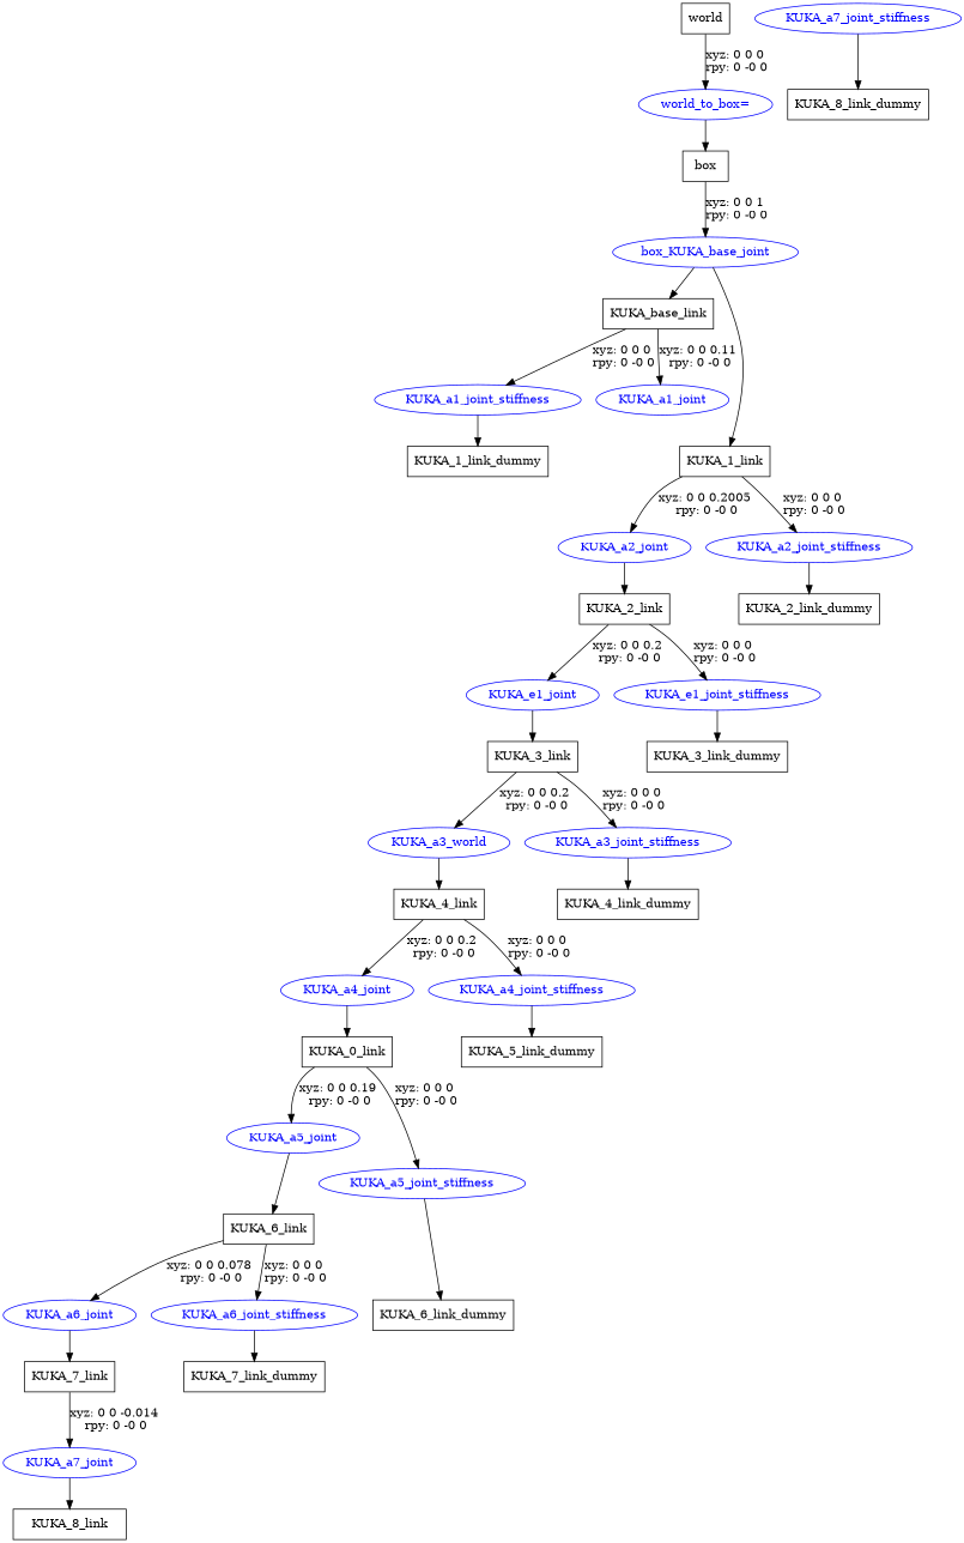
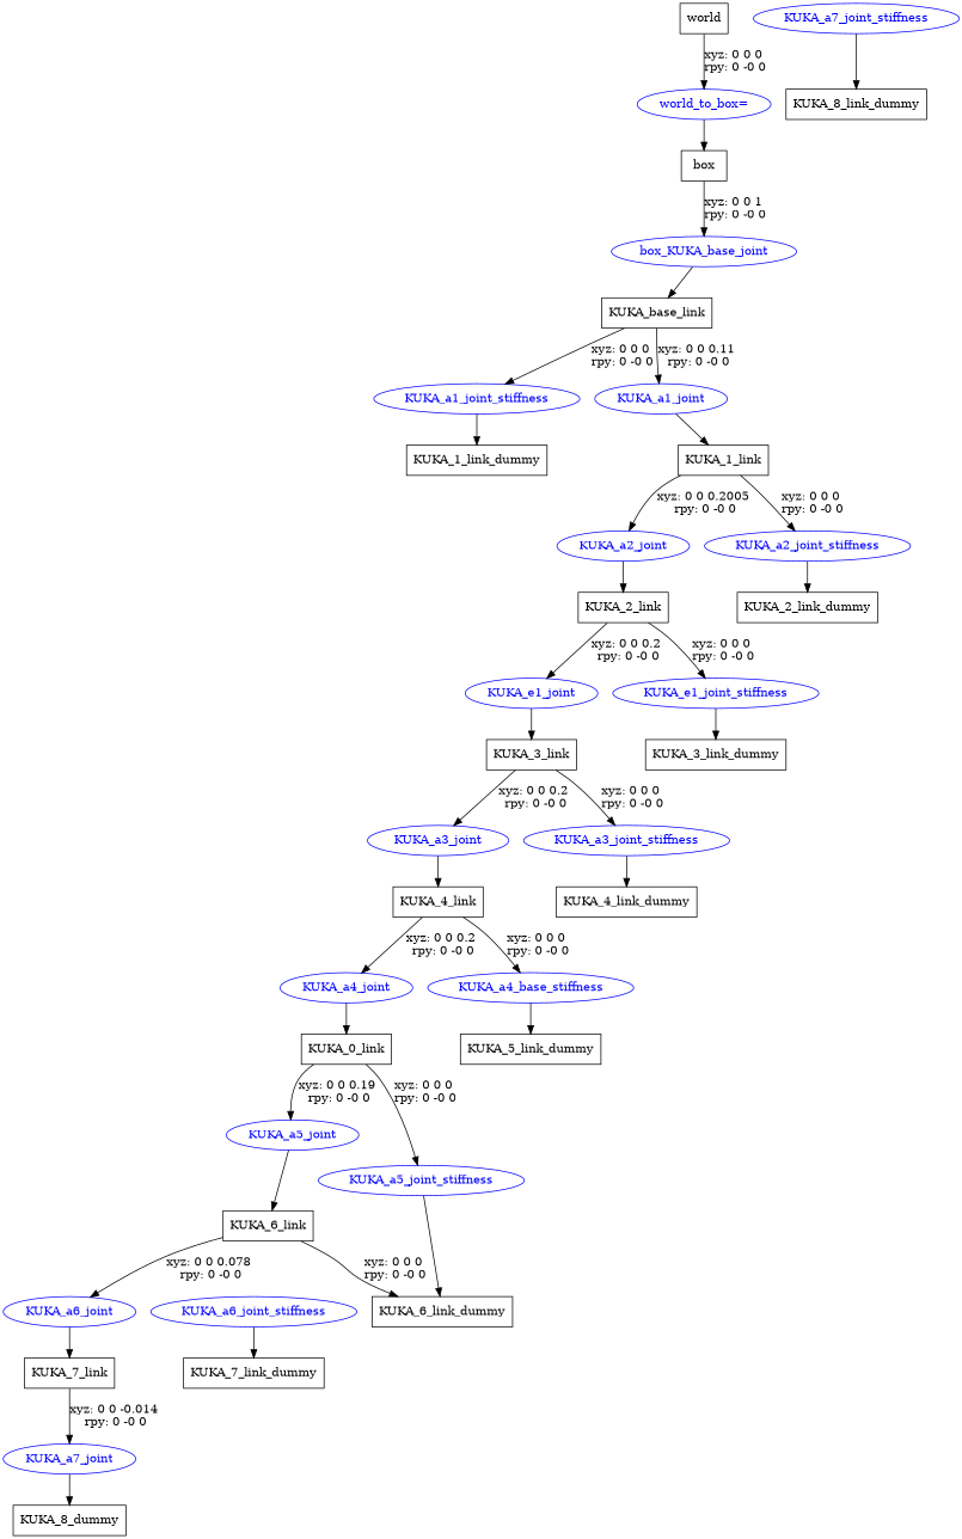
  digraph {
    node [shape=box]
    n1 [label=world]
    "world_to_box=" [color=blue fontcolor=blue shape=ellipse]
    n3 [label=box]
    box_KUKA_base_joint [color=blue fontcolor=blue shape=ellipse]
    n5 [label=KUKA_base_link]
    KUKA_a1_joint [color=blue fontcolor=blue shape=ellipse]
    KUKA_a1_joint_stiffness [color=blue fontcolor=blue shape=ellipse]
    n8 [label=KUKA_1_link]
    n9 [label=KUKA_1_link_dummy]
    KUKA_a2_joint [color=blue fontcolor=blue shape=ellipse]
    KUKA_a2_joint_stiffness [color=blue fontcolor=blue shape=ellipse]
    n12 [label=KUKA_2_link]
    n13 [label=KUKA_2_link_dummy]
    KUKA_e1_joint [color=blue fontcolor=blue shape=ellipse]
    KUKA_e1_joint_stiffness [color=blue fontcolor=blue shape=ellipse]
    n16 [label=KUKA_3_link]
    n17 [label=KUKA_3_link_dummy]
-   KUKA_a3_joint [color=blue fontcolor=blue shape=ellipse label=KUKA_a3_world]
+   KUKA_a3_joint [color=blue fontcolor=blue shape=ellipse]
    KUKA_a3_joint_stiffness [color=blue fontcolor=blue shape=ellipse]
    n20 [label=KUKA_4_link]
    n21 [label=KUKA_4_link_dummy]
    KUKA_a4_joint [color=blue fontcolor=blue shape=ellipse]
-   KUKA_a4_joint_stiffness [color=blue fontcolor=blue shape=ellipse]
+   KUKA_a4_joint_stiffness [color=blue fontcolor=blue shape=ellipse label=KUKA_a4_base_stiffness]
    n24 [label=KUKA_0_link]
    n25 [label=KUKA_5_link_dummy]
    KUKA_a5_joint [color=blue fontcolor=blue shape=ellipse]
    KUKA_a5_joint_stiffness [color=blue fontcolor=blue shape=ellipse]
    n28 [label=KUKA_6_link]
    n29 [label=KUKA_6_link_dummy]
    KUKA_a6_joint [color=blue fontcolor=blue shape=ellipse]
    KUKA_a6_joint_stiffness [color=blue fontcolor=blue shape=ellipse]
    n32 [label=KUKA_7_link]
    n33 [label=KUKA_7_link_dummy]
    KUKA_a7_joint [color=blue fontcolor=blue shape=ellipse]
-   n35 [label=KUKA_8_link]
+   n35 [label=KUKA_8_dummy]
    KUKA_a7_joint_stiffness [color=blue fontcolor=blue shape=ellipse]
    n37 [label=KUKA_8_link_dummy]
    n1 -> "world_to_box=" [label="xyz: 0 0 0 \nrpy: 0 -0 0"]
    "world_to_box=" -> n3
    n3 -> box_KUKA_base_joint [label="xyz: 0 0 1 \nrpy: 0 -0 0"]
    box_KUKA_base_joint -> n5
    n5 -> KUKA_a1_joint [label="xyz: 0 0 0.11 \nrpy: 0 -0 0"]
    n5 -> KUKA_a1_joint_stiffness [label="xyz: 0 0 0 \nrpy: 0 -0 0"]
-   box_KUKA_base_joint -> n8
+   KUKA_a1_joint -> n8
    KUKA_a1_joint_stiffness -> n9
    n8 -> KUKA_a2_joint [label="xyz: 0 0 0.2005 \nrpy: 0 -0 0"]
    n8 -> KUKA_a2_joint_stiffness [label="xyz: 0 0 0 \nrpy: 0 -0 0"]
    KUKA_a2_joint -> n12
    KUKA_a2_joint_stiffness -> n13
    n12 -> KUKA_e1_joint [label="xyz: 0 0 0.2 \nrpy: 0 -0 0"]
    n12 -> KUKA_e1_joint_stiffness [label="xyz: 0 0 0 \nrpy: 0 -0 0"]
    KUKA_e1_joint -> n16
    KUKA_e1_joint_stiffness -> n17
    n16 -> KUKA_a3_joint [label="xyz: 0 0 0.2 \nrpy: 0 -0 0"]
    n16 -> KUKA_a3_joint_stiffness [label="xyz: 0 0 0 \nrpy: 0 -0 0"]
    KUKA_a3_joint -> n20
    KUKA_a3_joint_stiffness -> n21
    n20 -> KUKA_a4_joint [label="xyz: 0 0 0.2 \nrpy: 0 -0 0"]
    n20 -> KUKA_a4_joint_stiffness [label="xyz: 0 0 0 \nrpy: 0 -0 0"]
    KUKA_a4_joint -> n24
    KUKA_a4_joint_stiffness -> n25
    n24 -> KUKA_a5_joint [label="xyz: 0 0 0.19 \nrpy: 0 -0 0"]
    n24 -> KUKA_a5_joint_stiffness [label="xyz: 0 0 0 \nrpy: 0 -0 0"]
    KUKA_a5_joint -> n28
    KUKA_a5_joint_stiffness -> n29
    n28 -> KUKA_a6_joint [label="xyz: 0 0 0.078 \nrpy: 0 -0 0"]
-   n28 -> KUKA_a6_joint_stiffness [label="xyz: 0 0 0 \nrpy: 0 -0 0"]
+   n28 -> n29 [label="xyz: 0 0 0 \nrpy: 0 -0 0"]
    KUKA_a6_joint -> n32
    KUKA_a6_joint_stiffness -> n33
    n32 -> KUKA_a7_joint [label="xyz: 0 0 -0.014 \nrpy: 0 -0 0"]
    KUKA_a7_joint -> n35
    KUKA_a7_joint_stiffness -> n37
  }
